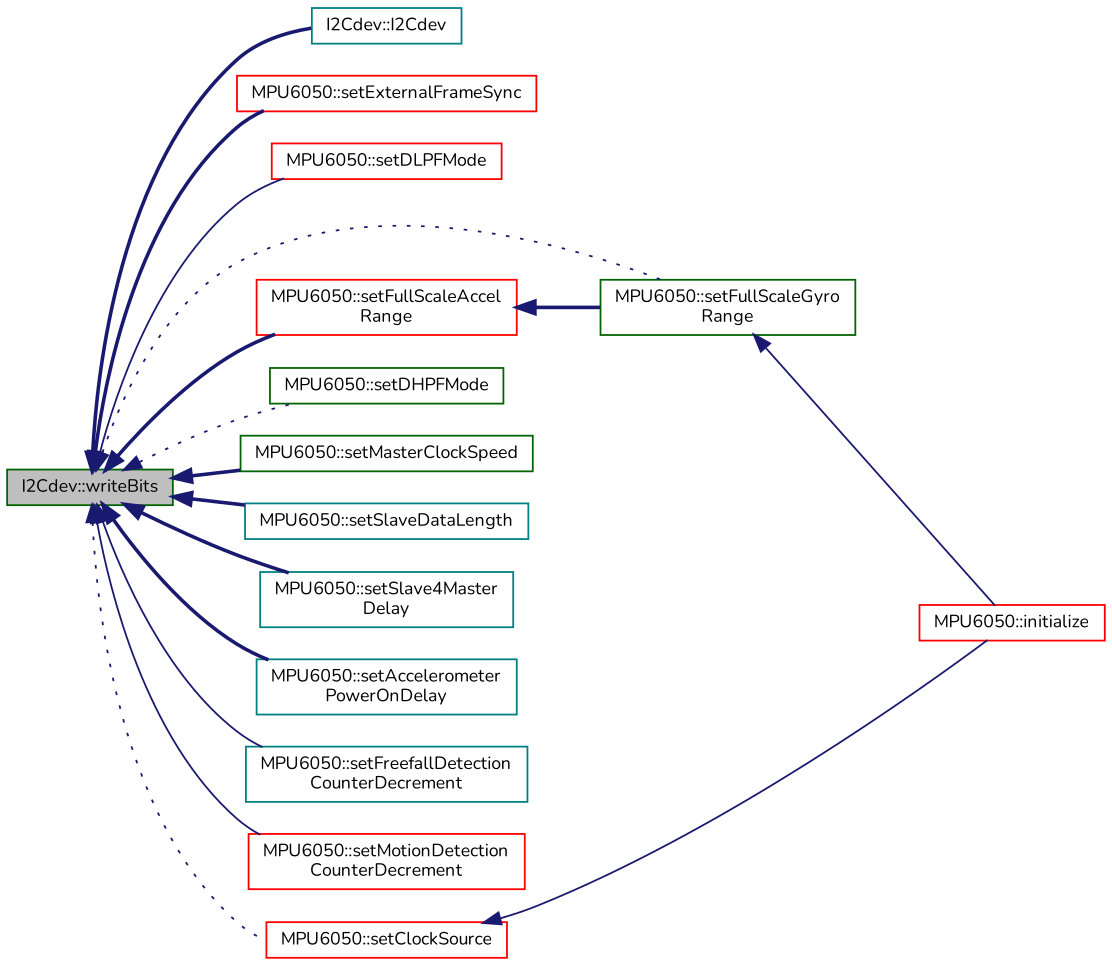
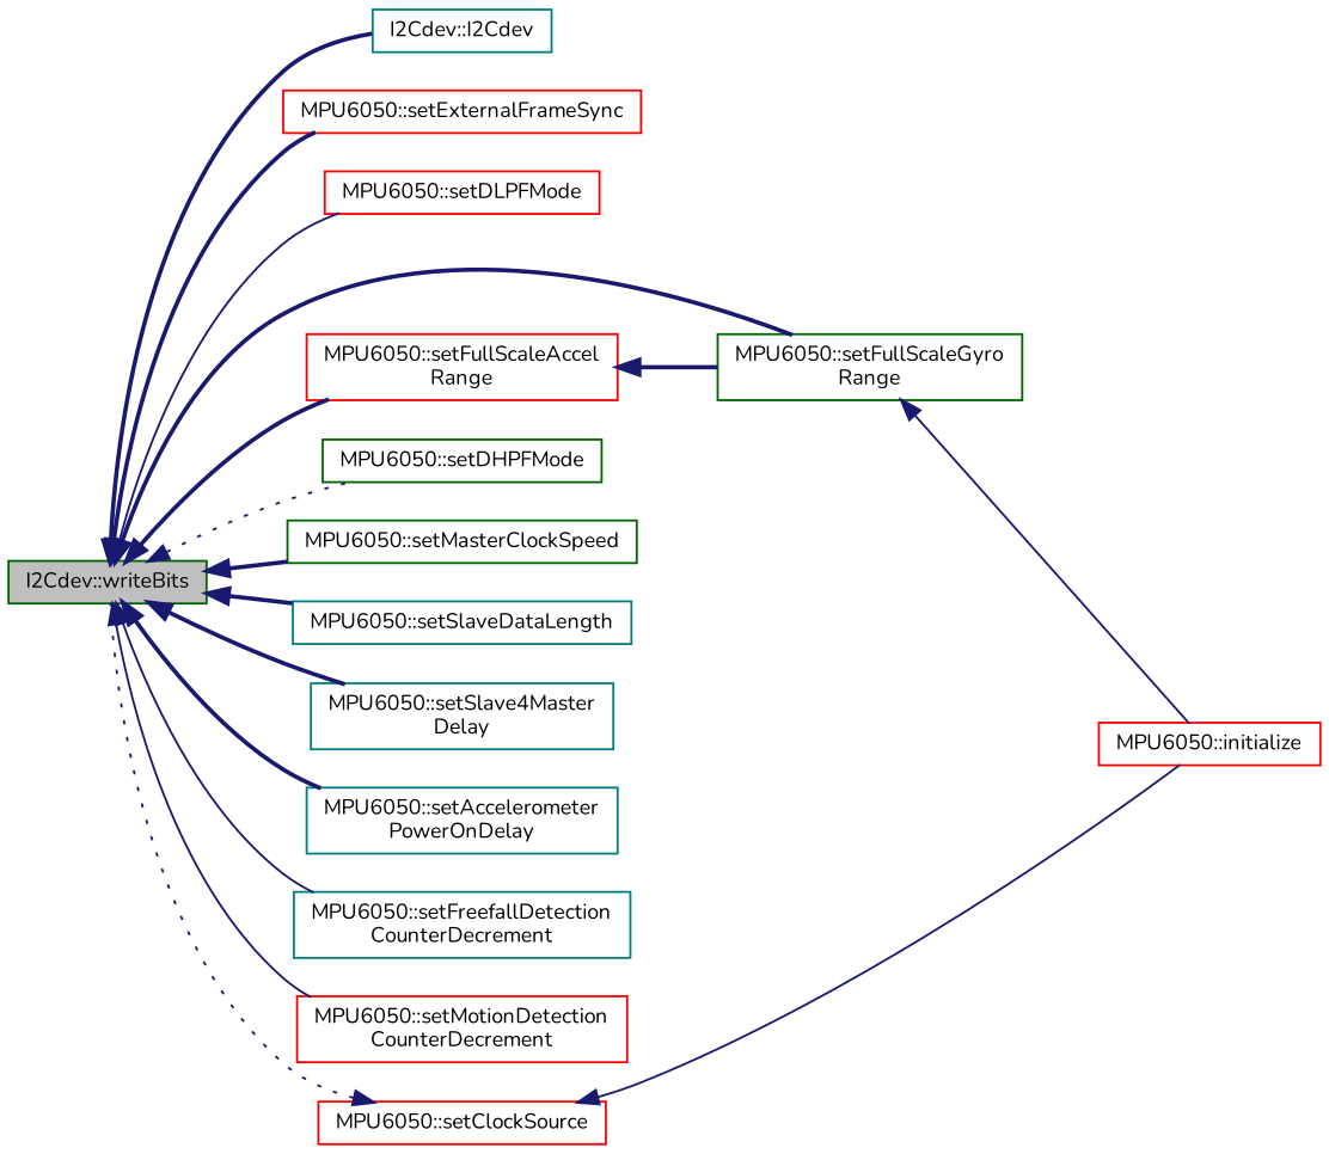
  digraph {
    fontname=Nunito
    rankdir=LR
    node [color=red fillcolor=white fontname=Nunito fontsize=10 shape=record style=filled]
    edge [color=midnightblue dir=back fontname=Nunito fontsize=10 labelfontname=Helvetica labelfontsize=10 style=bold]
    n1 [color=darkgreen fillcolor=grey75 fontcolor=black height=0.2 label="I2Cdev::writeBits" width=0.4]
    n2 [color=teal height=0.2 label="I2Cdev::I2Cdev" width=0.4]
    n3 [height=0.2 label="MPU6050::setExternalFrameSync" width=0.4]
    n4 [height=0.2 label="MPU6050::setDLPFMode" width=0.4]
    n5 [color=darkgreen height=0.2 label="MPU6050::setFullScaleGyro\lRange" width=0.4]
    n6 [height=0.2 label="MPU6050::setFullScaleAccel\lRange" width=0.4]
    n7 [color=darkgreen height=0.2 label="MPU6050::setDHPFMode" width=0.4]
    n8 [color=darkgreen height=0.2 label="MPU6050::setMasterClockSpeed" width=0.4]
    n9 [color=teal height=0.2 label="MPU6050::setSlaveDataLength" width=0.4]
    n10 [color=teal height=0.2 label="MPU6050::setSlave4Master\lDelay" width=0.4]
    n11 [color=teal height=0.2 label="MPU6050::setAccelerometer\lPowerOnDelay" width=0.4]
    n12 [color=teal height=0.2 label="MPU6050::setFreefallDetection\lCounterDecrement" width=0.4]
    n13 [height=0.2 label="MPU6050::setMotionDetection\lCounterDecrement" width=0.4]
    n14 [height=0.2 label="MPU6050::setClockSource" width=0.4]
    n15 [height=0.2 label="MPU6050::initialize" width=0.4]
    n1 -> n2
    n1 -> n3
    n1 -> n4 [style=solid]
-   n1 -> n5 [style=dotted]
+   n1 -> n5
    n1 -> n6
    n1 -> n7 [style=dotted]
    n1 -> n8
    n1 -> n9
    n1 -> n10
    n1 -> n11
    n1 -> n12 [style=solid]
    n1 -> n13 [style=solid]
-   n1 -> n14 [style=dotted]
+   n14 -> n1 [style=dotted]
    n5 -> n15 [style=solid]
    n6 -> n5
    n14 -> n15 [style=solid]
  }
